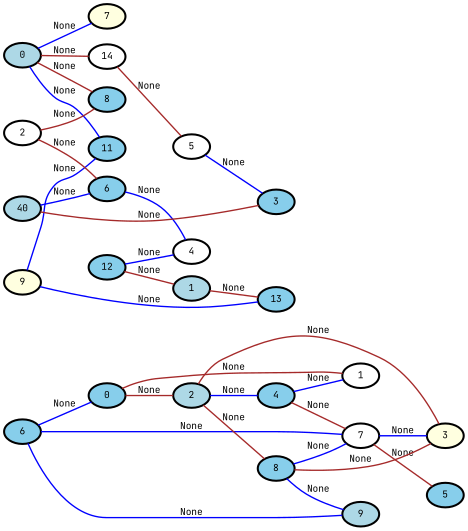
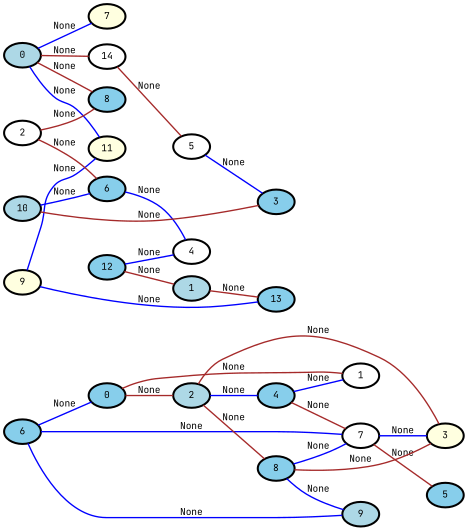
  graph {
    fontname="JetBrains Mono"
    rankdir=LR
    node [fillcolor=skyblue fontcolor=Black fontname="JetBrains Mono" penwidth=3 style=filled]
    edge [color=blue fontname="JetBrains Mono" penwidth=2]
    n1 [label=6]
    n2 [label=0]
    n3 [fillcolor=lightblue label=9]
    n4 [fillcolor=white label=7]
    n5 [fillcolor=white label=1]
    n6 [fillcolor=lightblue label=2]
    n7 [fillcolor=lightyellow label=3]
    n8 [label=5]
    n9 [label=4]
    n10 [label=8]
    n11 [fillcolor=lightblue label=0]
    n12 [fillcolor=lightyellow label=7]
    n13 [fillcolor=white label=14]
    n14 [label=8]
-   n15 [label=11]
+   n15 [fillcolor=lightyellow label=11]
    n16 [fillcolor=white label=5]
    n17 [label=3]
    n18 [label=12]
    n19 [fillcolor=lightblue label=1]
    n20 [fillcolor=white label=4]
    n21 [label=13]
    n22 [fillcolor=lightyellow label=9]
    n23 [fillcolor=white label=2]
    n24 [label=6]
-   n25 [fillcolor=lightblue label=40]
+   n25 [fillcolor=lightblue label=10]
    n1 -- n2 [label=None]
    n1 -- n3 [label=None]
    n1 -- n4 [label=None]
    n2 -- n5 [color=brown label=None]
    n2 -- n6 [color=brown label=None]
    n4 -- n7 [label=None]
    n4 -- n8 [color=brown label=None]
    n6 -- n7 [color=brown label=None]
    n6 -- n9 [label=None]
    n6 -- n10 [color=brown label=None]
    n9 -- n4 [color=brown label=None]
    n9 -- n5 [label=None]
    n10 -- n3 [label=None]
    n10 -- n4 [label=None]
    n10 -- n7 [color=brown label=None]
    n11 -- n12 [label=None]
    n11 -- n13 [color=brown label=None]
    n11 -- n14 [color=brown label=None]
    n11 -- n15 [label=None]
    n13 -- n16 [color=brown label=None]
    n16 -- n17 [label=None]
    n18 -- n19 [color=brown label=None]
    n18 -- n20 [label=None]
    n19 -- n21 [color=brown label=None]
    n22 -- n15 [label=None]
    n22 -- n21 [label=None]
    n23 -- n14 [color=brown label=None]
    n23 -- n24 [color=brown label=None]
    n24 -- n20 [label=None]
    n25 -- n17 [color=brown label=None]
    n25 -- n24 [label=None]
  }
